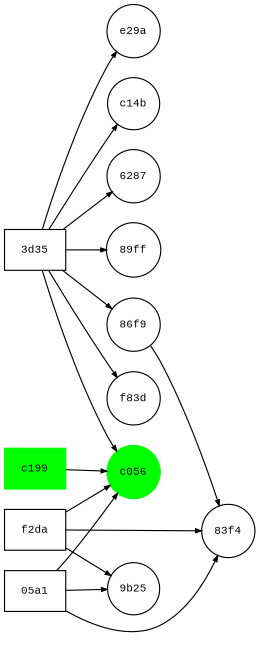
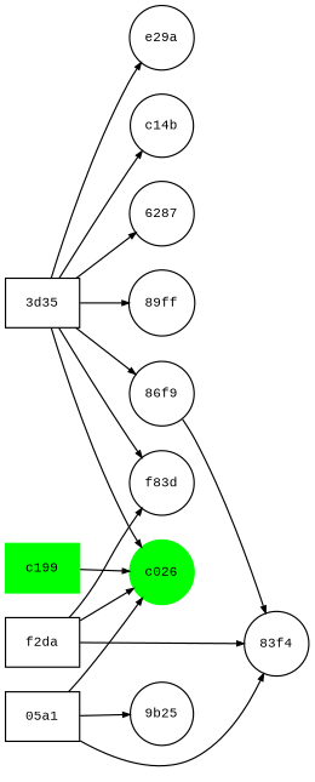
  digraph {
    fontname="Liberation Mono"
    rankdir=LR
    node [fontname="Liberation Mono" fontsize=10 shape=circle]
    edge [arrowsize=0.5 fontname="Liberation Mono"]
-   n1 [color=green height=0.55882 label=c056 style=filled width=0.55882]
+   n1 [color=green height=0.55882 label=c026 style=filled width=0.55882]
    n2 [color=green height=0.5 label=c199 shape=box style=filled width=0.75]
    n3 [height=0.5 label="3d35" shape=box width=0.75]
    n4 [height=0.55882 label=e29a width=0.55882]
    n5 [height=0.57115 label=c14b width=0.57115]
    n6 [height=0.5465 label=f83d width=0.5465]
    n7 [height=0.53417 label="86f9" width=0.53417]
    n8 [height=0.55882 label=6287 width=0.55882]
    n9 [height=0.50952 label="89ff" width=0.50952]
    n10 [height=0.53417 label="83f4" width=0.53417]
    n11 [height=0.5 label=f2da shape=box width=0.75]
    n12 [height=0.57115 label="9b25" width=0.57115]
    n13 [height=0.5 label="05a1" shape=box width=0.75]
    n2 -> n1
    n3 -> n1
    n3 -> n4
    n3 -> n5
    n3 -> n6
    n3 -> n7
    n3 -> n8
    n3 -> n9
    n7 -> n10
    n11 -> n1
    n11 -> n10
-   n11 -> n12
+   n11 -> n6
    n13 -> n1
    n13 -> n10
    n13 -> n12
  }
